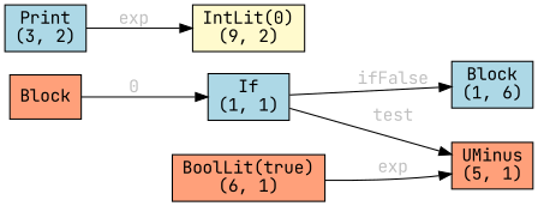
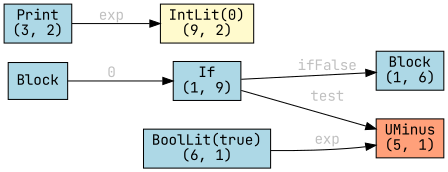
  digraph {
    fontname="JetBrains Mono"
    rankdir=LR
    node [fillcolor=lightblue fontname="JetBrains Mono" shape=box style=filled]
    edge [fontcolor=gray fontname="JetBrains Mono"]
-   n1 [fillcolor=lightsalmon label=Block]
-   n2 [label="If\n(1, 1)"]
+   n1 [label=Block]
+   n2 [label="If\n(1, 9)"]
    n3 [fillcolor=lightsalmon label="UMinus\n(5, 1)"]
    n4 [label="Block\n(1, 6)"]
    n5 [label="Print\n(3, 2)"]
    n6 [fillcolor=lemonchiffon label="IntLit(0)\n(9, 2)"]
-   n7 [fillcolor=lightsalmon label="BoolLit(true)\n(6, 1)"]
+   n7 [label="BoolLit(true)\n(6, 1)"]
    n1 -> n2 [label=" 0"]
    n2 -> n3 [label=" test"]
    n2 -> n4 [label=" ifFalse"]
    n5 -> n6 [label=" exp"]
    n7 -> n3 [label=" exp"]
  }
